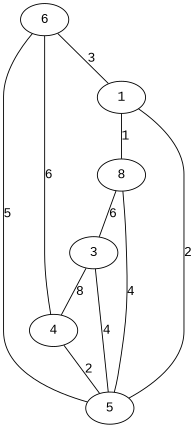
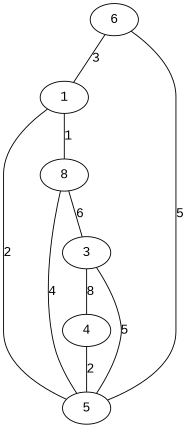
  graph {
    fontname="Liberation Mono"
    node [fillcolor=white fontname="Liberation Mono" style=filled]
    edge [fontname="Liberation Mono"]
    n1 [label=6]
    1
    4
    5
    n5 [label=8]
    3
    n1 -- 1 [label=3]
-   n1 -- 4 [label=6]
    n1 -- 5 [label=5]
    1 -- 5 [label=2]
    1 -- n5 [label=1]
    4 -- 5 [label=2]
    n5 -- 5 [label=4]
    n5 -- 3 [label=6]
    3 -- 4 [label=8]
-   3 -- 5 [label=4]
+   3 -- 5 [label=5]
  }
